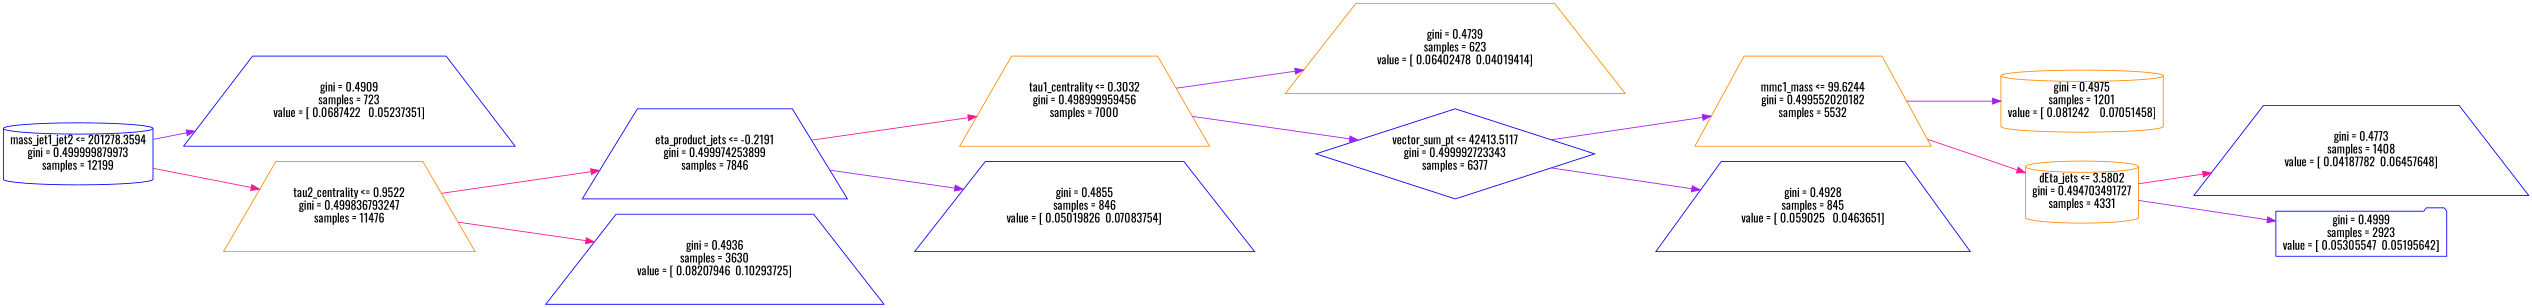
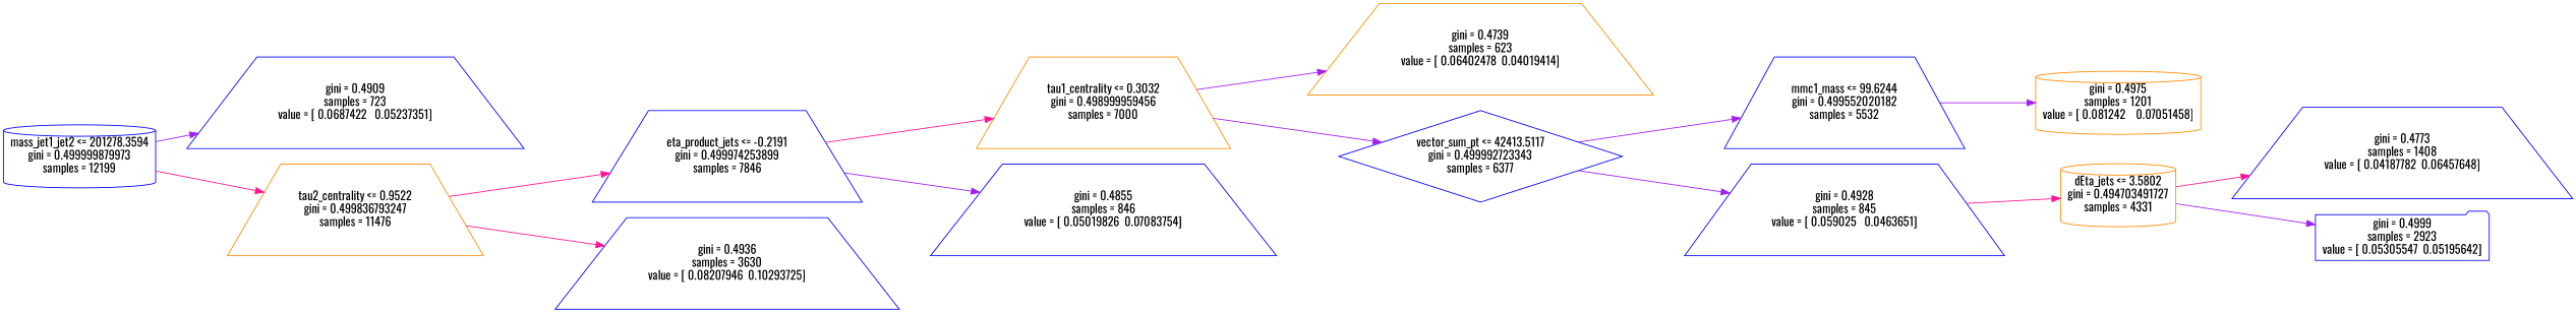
  digraph {
    fontname=Oswald
    rankdir=LR
    node [color=blue fontname=Oswald shape=trapezium]
    edge [color=purple fontname=Oswald]
    n1 [label="mass_jet1_jet2 <= 201278.3594\ngini = 0.499999879973\nsamples = 12199" shape=cylinder]
    n2 [label="gini = 0.4909\nsamples = 723\nvalue = [ 0.0687422   0.05237351]"]
    n3 [color=darkorange label="tau2_centrality <= 0.9522\ngini = 0.499836793247\nsamples = 11476"]
    n4 [label="eta_product_jets <= -0.2191\ngini = 0.499974253899\nsamples = 7846"]
    n5 [label="gini = 0.4936\nsamples = 3630\nvalue = [ 0.08207946  0.10293725]"]
    n6 [color=darkorange label="tau1_centrality <= 0.3032\ngini = 0.498999959456\nsamples = 7000"]
    n7 [label="gini = 0.4855\nsamples = 846\nvalue = [ 0.05019826  0.07083754]"]
    n8 [color=darkorange label="gini = 0.4739\nsamples = 623\nvalue = [ 0.06402478  0.04019414]"]
    n9 [label="vector_sum_pt <= 42413.5117\ngini = 0.499992723343\nsamples = 6377" shape=diamond]
-   n10 [color=darkorange label="mmc1_mass <= 99.6244\ngini = 0.499552020182\nsamples = 5532"]
+   n10 [label="mmc1_mass <= 99.6244\ngini = 0.499552020182\nsamples = 5532"]
    n11 [label="gini = 0.4928\nsamples = 845\nvalue = [ 0.059025   0.0463651]"]
    n12 [color=darkorange label="gini = 0.4975\nsamples = 1201\nvalue = [ 0.081242    0.07051458]" shape=cylinder]
    n13 [color=darkorange label="dEta_jets <= 3.5802\ngini = 0.494703491727\nsamples = 4331" shape=cylinder]
    n14 [label="gini = 0.4773\nsamples = 1408\nvalue = [ 0.04187782  0.06457648]"]
    n15 [label="gini = 0.4999\nsamples = 2923\nvalue = [ 0.05305547  0.05195642]" shape=folder]
    n1 -> n2
    n1 -> n3 [color=deeppink]
    n3 -> n4 [color=deeppink]
    n3 -> n5 [color=deeppink]
    n4 -> n6 [color=deeppink]
    n4 -> n7
    n6 -> n8
    n6 -> n9
    n9 -> n10
    n9 -> n11
    n10 -> n12
-   n10 -> n13 [color=deeppink]
+   n11 -> n13 [color=deeppink]
    n13 -> n14 [color=deeppink]
    n13 -> n15
  }
